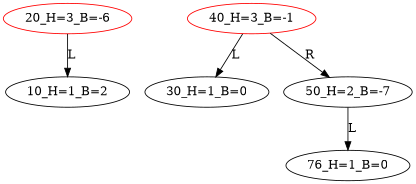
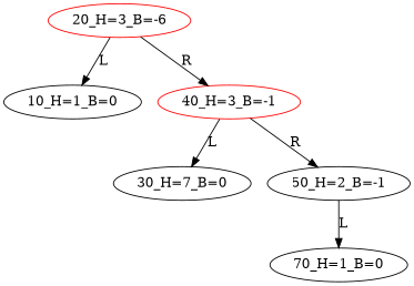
  digraph {
    n1 [color=red label="20_H=3_B=-6"]
-   "10_H=1_B=0" [label="10_H=1_B=2"]
+   "10_H=1_B=0"
    "40_H=3_B=-1" [color=red]
-   "30_H=1_B=0"
-   "50_H=2_B=-1" [label="50_H=2_B=-7"]
-   "70_H=1_B=0" [label="76_H=1_B=0"]
+   "30_H=1_B=0" [label="30_H=7_B=0"]
+   "50_H=2_B=-1"
+   "70_H=1_B=0"
    n1 -> "10_H=1_B=0" [label=L]
+   n1 -> "40_H=3_B=-1" [label=R]
    "40_H=3_B=-1" -> "30_H=1_B=0" [label=L]
    "40_H=3_B=-1" -> "50_H=2_B=-1" [label=R]
    "50_H=2_B=-1" -> "70_H=1_B=0" [label=L]
  }
